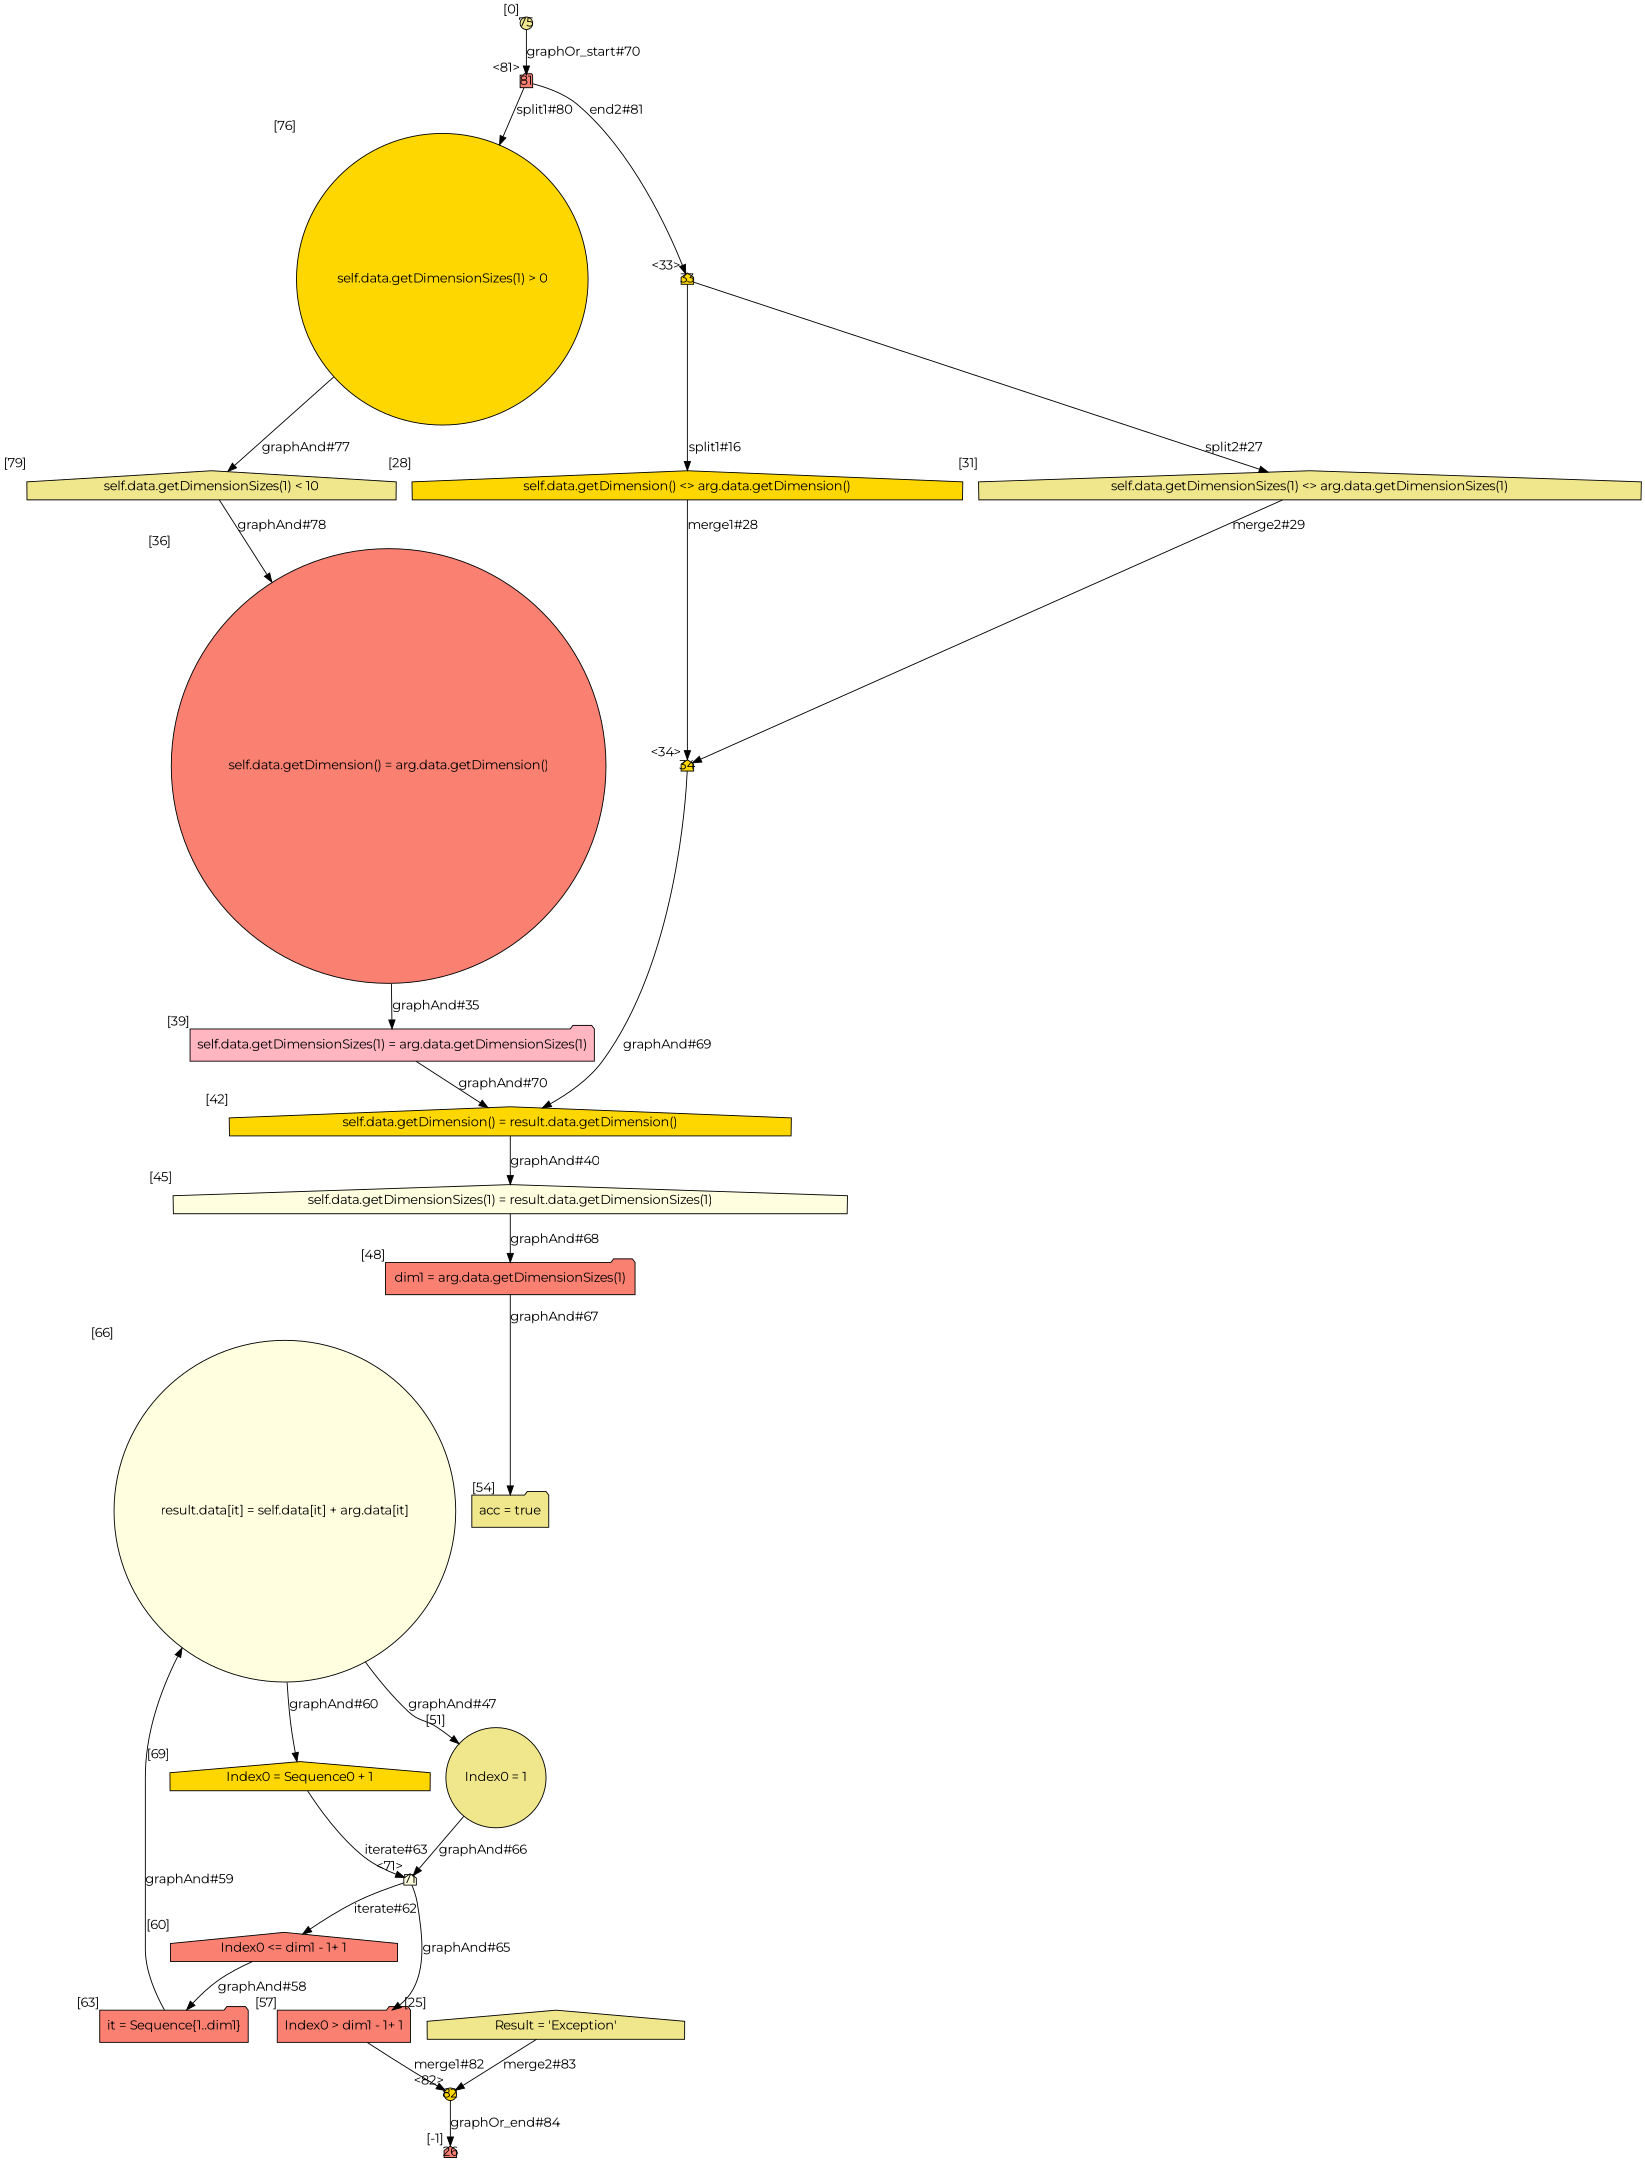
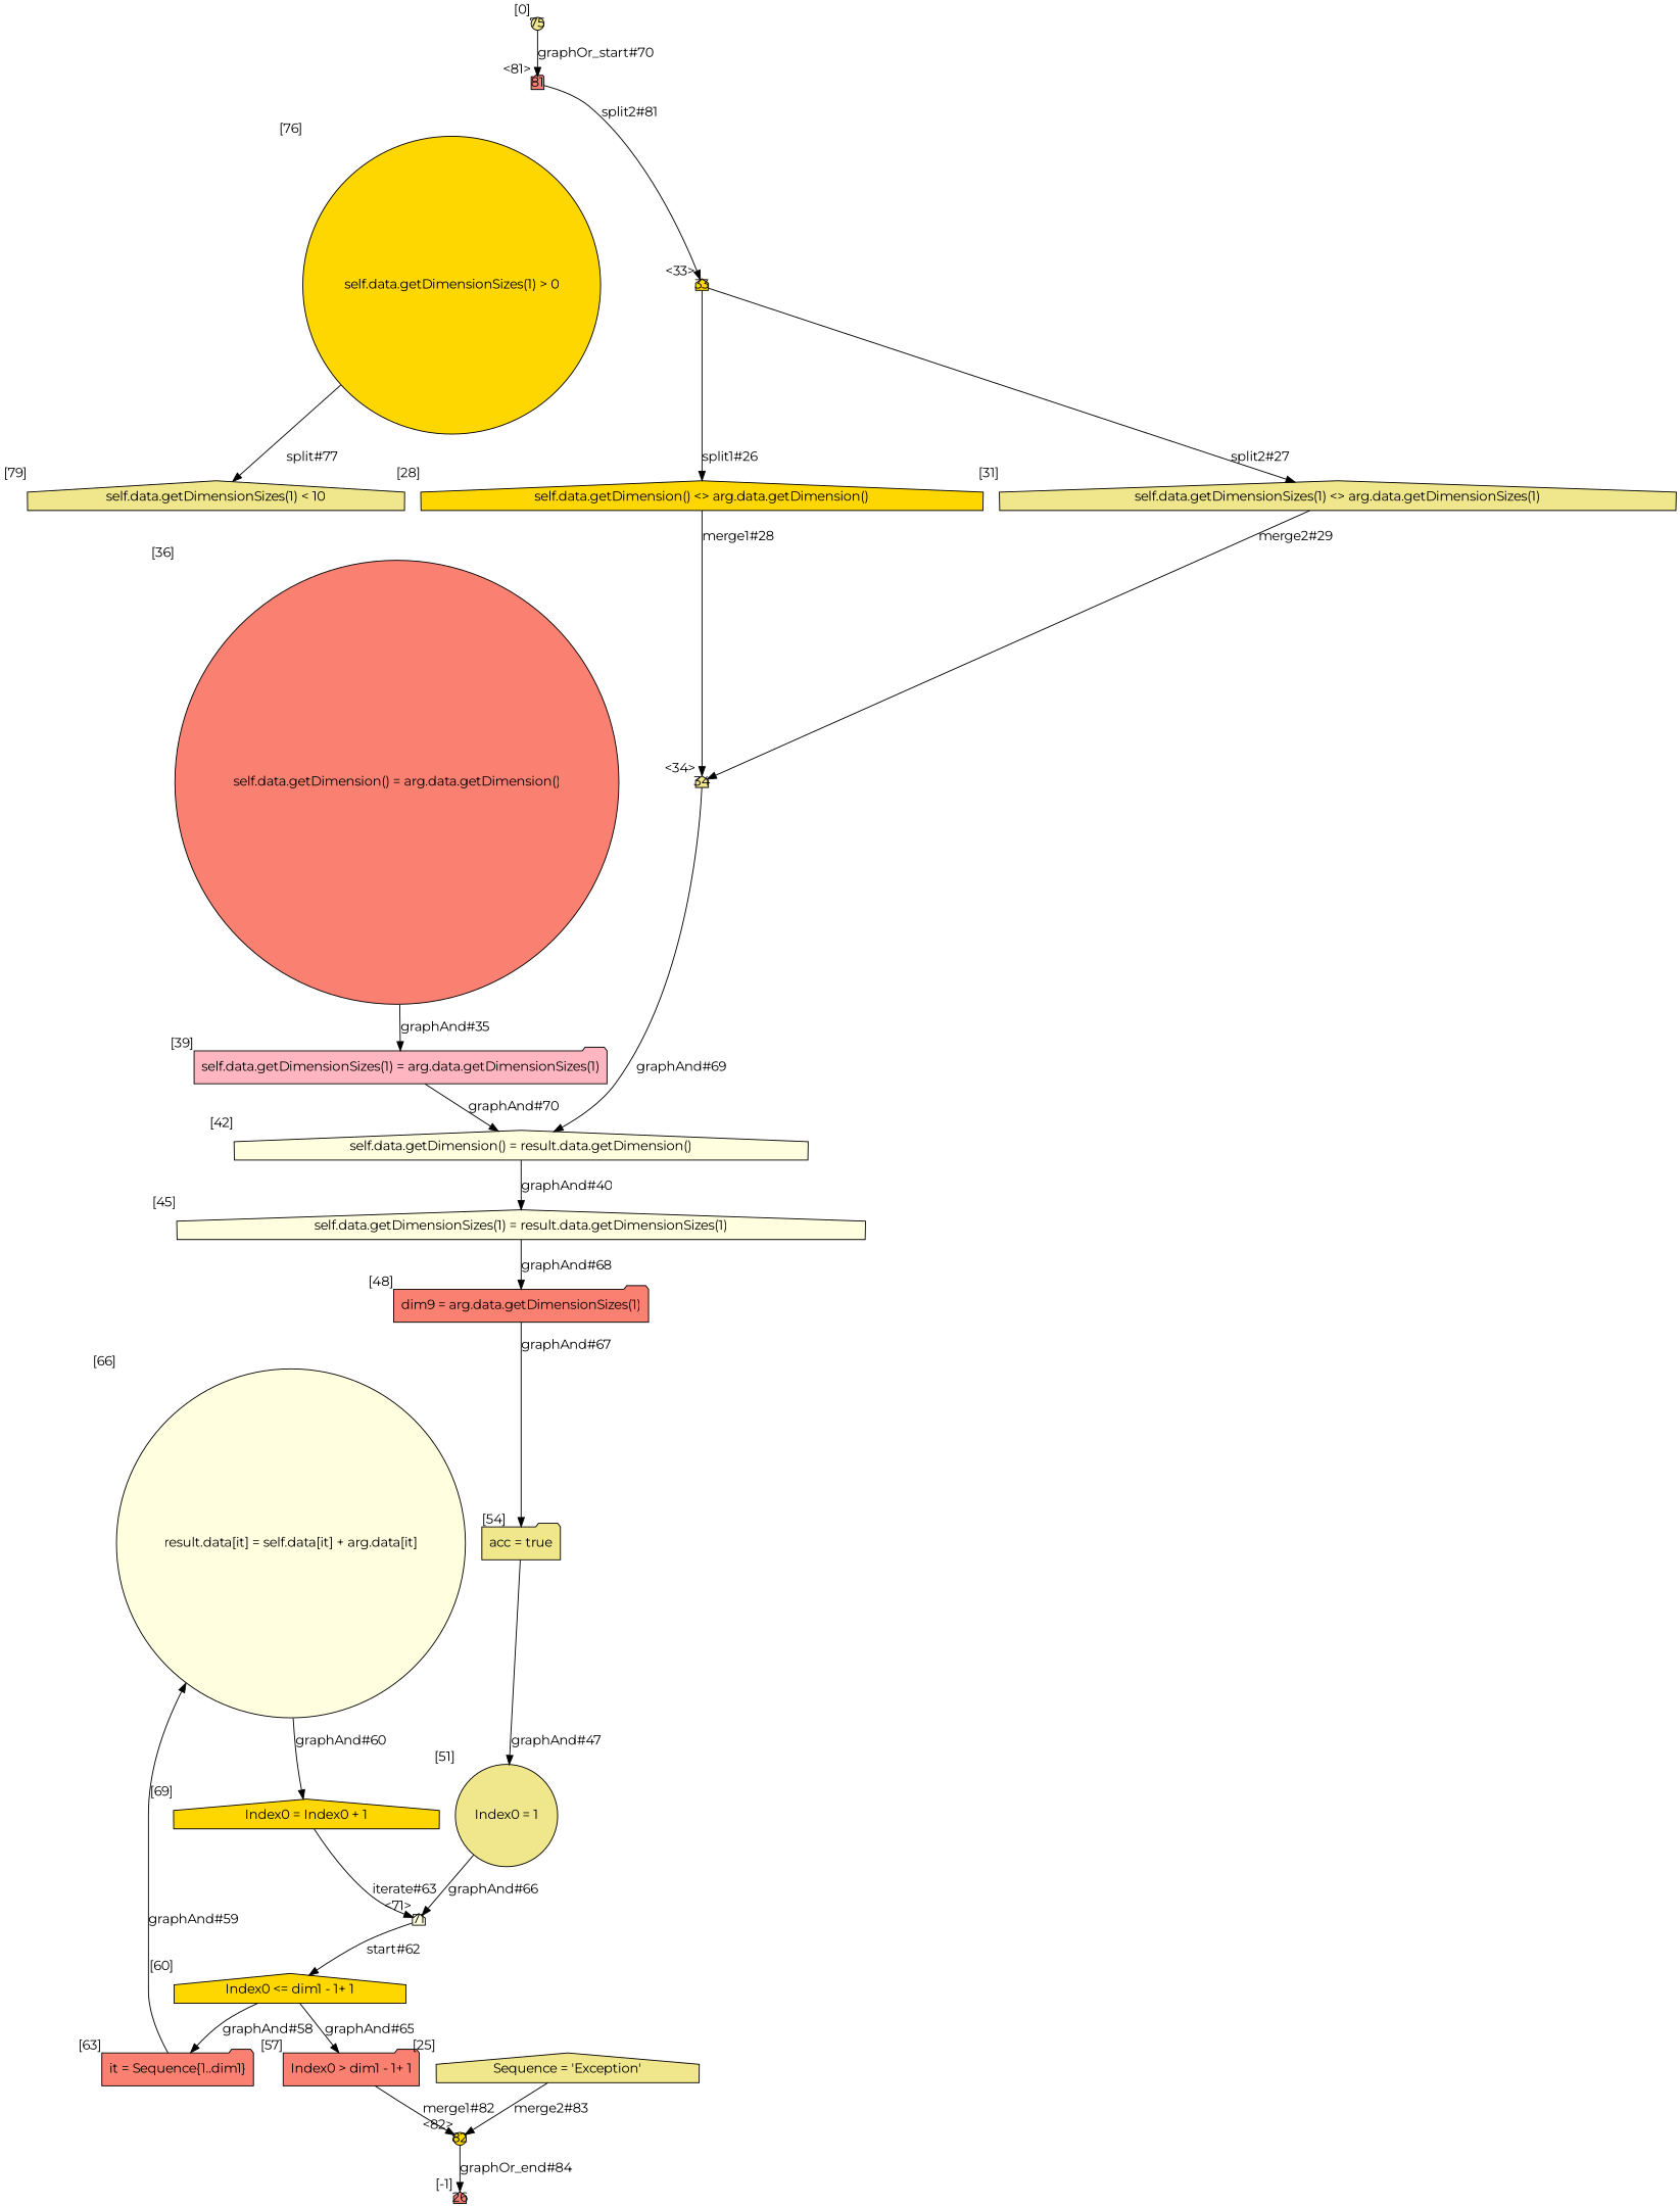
  digraph {
    fontname=Montserrat
    node [fillcolor=salmon fontname=Montserrat shape=house style=filled]
    edge [fontname=Montserrat]
    n1 [fillcolor=lightyellow label="result.data[it] = self.data[it] + arg.data[it]" shape=circle xlabel="[66]"]
-   n2 [fillcolor=gold label="Index0 = Sequence0 + 1" xlabel="[69]"]
+   n2 [fillcolor=gold label="Index0 = Index0 + 1" xlabel="[69]"]
    71 [fillcolor=lightyellow fixedsize=true height=.2 width=.2 xlabel="<71>"]
    n4 [label="Index0 > dim1 - 1+ 1" shape=folder xlabel="[57]"]
-   n5 [label="Index0 <= dim1 - 1+ 1" xlabel="[60]"]
+   n5 [fillcolor=gold label="Index0 <= dim1 - 1+ 1" xlabel="[60]"]
    82 [fillcolor=gold fixedsize=true height=.2 shape=circle width=.2 xlabel="<82>"]
    n7 [label="it = Sequence{1..dim1}" shape=folder xlabel="[63]"]
    75 [fillcolor=khaki fixedsize=true height=.2 shape=circle width=.2 xlabel="[0]"]
    81 [fixedsize=true height=.2 shape=folder width=.2 xlabel="<81>"]
    n10 [fillcolor=gold label="self.data.getDimensionSizes(1) > 0" shape=circle xlabel="[76]"]
    33 [fillcolor=gold fixedsize=true height=.2 width=.2 xlabel="<33>"]
    n12 [fillcolor=khaki label="self.data.getDimensionSizes(1) < 10" xlabel="[79]"]
    n13 [label="self.data.getDimension() = arg.data.getDimension()" shape=circle xlabel="[36]"]
    n14 [fillcolor=lightpink label="self.data.getDimensionSizes(1) = arg.data.getDimensionSizes(1)" shape=folder xlabel="[39]"]
    n15 [fillcolor=gold label="self.data.getDimension() <> arg.data.getDimension()" xlabel="[28]"]
    n16 [fillcolor=khaki label="self.data.getDimensionSizes(1) <> arg.data.getDimensionSizes(1)" xlabel="[31]"]
    26 [fixedsize=true height=.2 width=.2 xlabel="[-1]"]
-   n18 [fillcolor=khaki label="Result = 'Exception'" xlabel="[25]"]
-   34 [fillcolor=gold fixedsize=true height=.2 width=.2 xlabel="<34>"]
-   n20 [fillcolor=gold label="self.data.getDimension() = result.data.getDimension()" xlabel="[42]"]
+   n18 [fillcolor=khaki label="Sequence = 'Exception'" xlabel="[25]"]
+   34 [fillcolor=khaki fixedsize=true height=.2 width=.2 xlabel="<34>"]
+   n20 [fillcolor=lightyellow label="self.data.getDimension() = result.data.getDimension()" xlabel="[42]"]
    n21 [fillcolor=lightyellow label="self.data.getDimensionSizes(1) = result.data.getDimensionSizes(1)" xlabel="[45]"]
-   n22 [label="dim1 = arg.data.getDimensionSizes(1)" shape=folder xlabel="[48]"]
+   n22 [label="dim9 = arg.data.getDimensionSizes(1)" shape=folder xlabel="[48]"]
    n23 [fillcolor=khaki label="acc = true" shape=folder xlabel="[54]"]
    n24 [fillcolor=khaki label="Index0 = 1" shape=circle xlabel="[51]"]
    n1 -> n2 [label="graphAnd#60"]
    n2 -> 71 [label="iterate#63"]
-   71 -> n4 [label="graphAnd#65"]
-   71 -> n5 [label="iterate#62"]
+   n5 -> n4 [label="graphAnd#65"]
+   71 -> n5 [label="start#62"]
    n4 -> 82 [label="merge1#82"]
    n5 -> n7 [label="graphAnd#58"]
    82 -> 26 [label="graphOr_end#84"]
    n7 -> n1 [label="graphAnd#59"]
    75 -> 81 [label="graphOr_start#70"]
-   81 -> n10 [label="split1#80"]
-   81 -> 33 [label="end2#81"]
-   n10 -> n12 [label="graphAnd#77"]
-   33 -> n15 [label="split1#16"]
+   81 -> 33 [label="split2#81"]
+   n10 -> n12 [label="split#77"]
+   33 -> n15 [label="split1#26"]
    33 -> n16 [label="split2#27"]
-   n12 -> n13 [label="graphAnd#78"]
    n13 -> n14 [label="graphAnd#35"]
    n14 -> n20 [label="graphAnd#70"]
    n15 -> 34 [label="merge1#28"]
    n16 -> 34 [label="merge2#29"]
    n18 -> 82 [label="merge2#83"]
    34 -> n20 [label="graphAnd#69"]
    n20 -> n21 [label="graphAnd#40"]
    n21 -> n22 [label="graphAnd#68"]
    n22 -> n23 [label="graphAnd#67"]
-   n1 -> n24 [label="graphAnd#47"]
+   n23 -> n24 [label="graphAnd#47"]
    n24 -> 71 [label="graphAnd#66"]
  }
